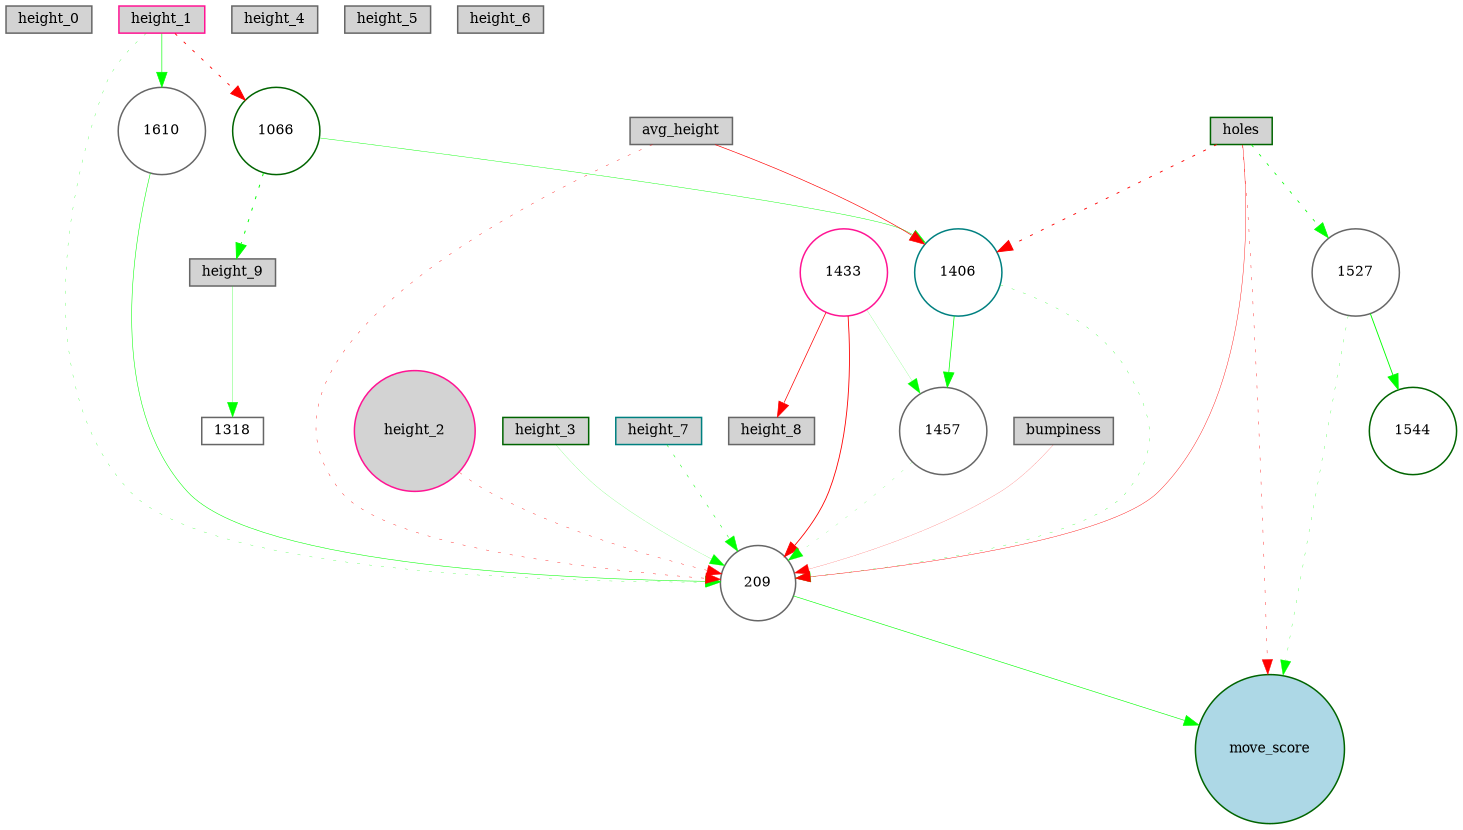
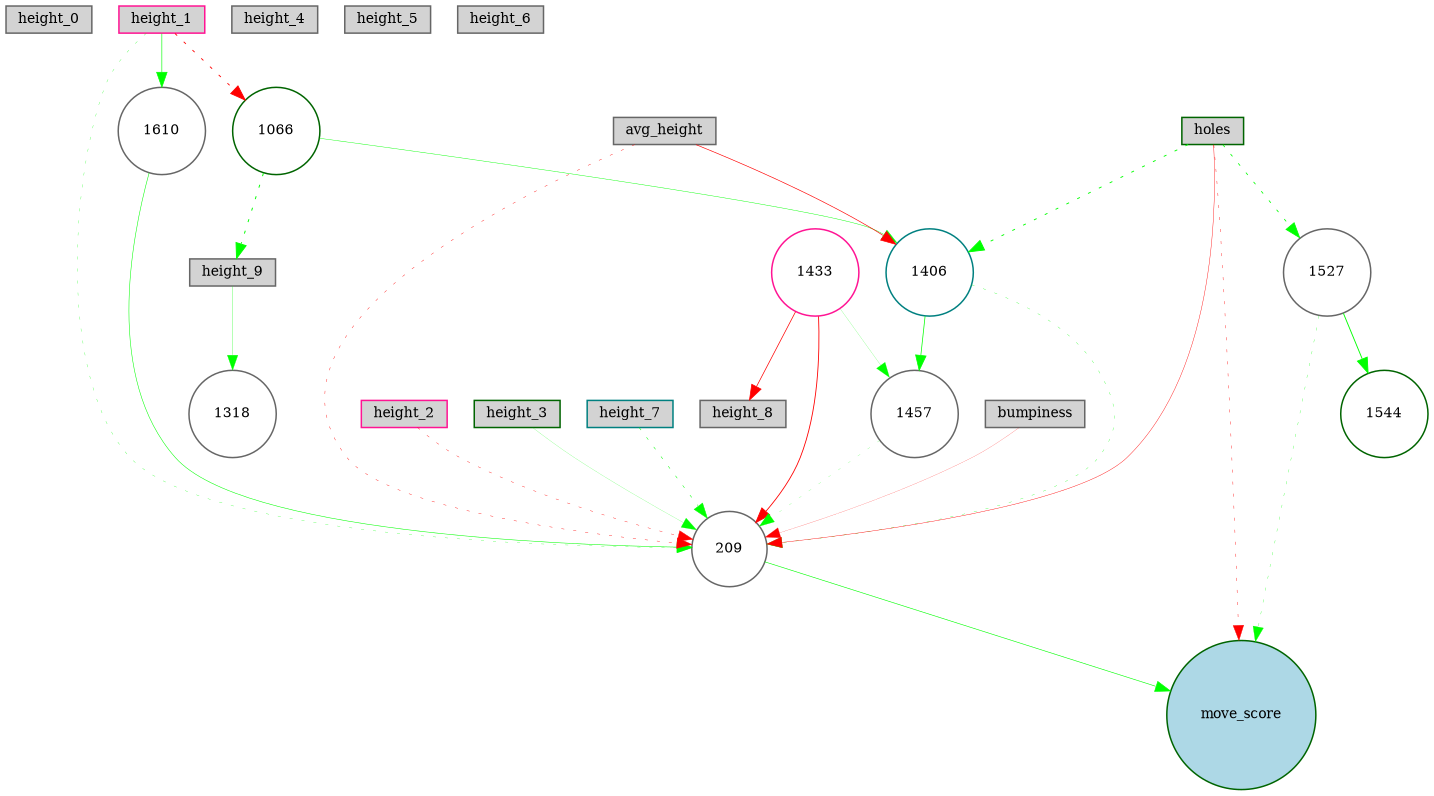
  digraph {
    node [color=gray40 fillcolor=lightgray fontsize=9 shape=box style=filled]
    edge [color=green style=solid]
    height_0 [height=0.2 width=0.2]
    height_1 [color=deeppink height=0.2 width=0.2]
    1066 [color=darkgreen fillcolor=white height=0.2 shape=circle width=0.2]
    1610 [fillcolor=white height=0.2 shape=circle width=0.2]
    209 [fillcolor=white height=0.2 shape=circle width=0.2]
    height_9 [height=0.2 width=0.2]
    1406 [color=teal fillcolor=white height=0.2 shape=circle width=0.2]
    move_score [color=darkgreen fillcolor=lightblue height=0.2 shape=circle width=0.2]
-   height_2 [color=deeppink height=0.2 shape=circle width=0.2]
+   height_2 [color=deeppink height=0.2 width=0.2]
    height_3 [color=darkgreen height=0.2 width=0.2]
    height_4 [height=0.2 width=0.2]
    height_5 [height=0.2 width=0.2]
    height_6 [height=0.2 width=0.2]
    height_7 [color=teal height=0.2 width=0.2]
    height_8 [height=0.2 width=0.2]
    1433 [color=deeppink fillcolor=white height=0.2 shape=circle width=0.2]
    1457 [fillcolor=white height=0.2 shape=circle width=0.2]
-   1318 [fillcolor=white height=0.2 width=0.2]
+   1318 [fillcolor=white height=0.2 shape=circle width=0.2]
    holes [color=darkgreen height=0.2 width=0.2]
    1527 [fillcolor=white height=0.2 shape=circle width=0.2]
    1544 [color=darkgreen fillcolor=white height=0.2 shape=circle width=0.2]
    bumpiness [height=0.2 width=0.2]
    avg_height [height=0.2 width=0.2]
    height_1 -> 1066 [color=red penwidth=0.5783188616118395 style=dotted]
    height_1 -> 1610 [penwidth=0.4151836681726848]
    height_1 -> 209 [penwidth=0.17902669699760165 style=dotted]
    1066 -> height_9 [penwidth=0.6352354097796042 style=dotted]
    1066 -> 1406 [penwidth=0.28516571518348705]
    1610 -> 209 [penwidth=0.35042998532319813]
    209 -> move_score [penwidth=0.3900105148467129]
    height_9 -> 1318 [penwidth=0.19437533209480043]
    1406 -> 209 [penwidth=0.1876974857832226 style=dotted]
    1406 -> 1457 [penwidth=0.48692057357461604]
    height_2 -> 209 [color=red penwidth=0.24269134291904124 style=dotted]
    height_3 -> 209 [penwidth=0.10888498013977121]
    height_7 -> 209 [penwidth=0.32881179132839244 style=dotted]
    1433 -> 209 [color=red penwidth=0.5671620810333664]
    1433 -> height_8 [color=red penwidth=0.476527891925708]
    1433 -> 1457 [penwidth=0.10719164217134736]
    1457 -> 209 [penwidth=0.10392751230905733 style=dotted]
    holes -> 209 [color=red penwidth=0.26541365834441266]
-   holes -> 1406 [color=red penwidth=0.6020389514475132 style=dotted]
+   holes -> 1406 [penwidth=0.6020389514475132 style=dotted]
    holes -> move_score [color=red penwidth=0.25717009042549444 style=dotted]
    holes -> 1527 [penwidth=0.5221233704714973 style=dotted]
    1527 -> move_score [penwidth=0.1841260082387886 style=dotted]
    1527 -> 1544 [penwidth=0.5996479730413803]
    bumpiness -> 209 [color=red penwidth=0.11388181247048619]
    avg_height -> 209 [color=red penwidth=0.25427836683285626 style=dotted]
    avg_height -> 1406 [color=red penwidth=0.42427637589962575]
  }
